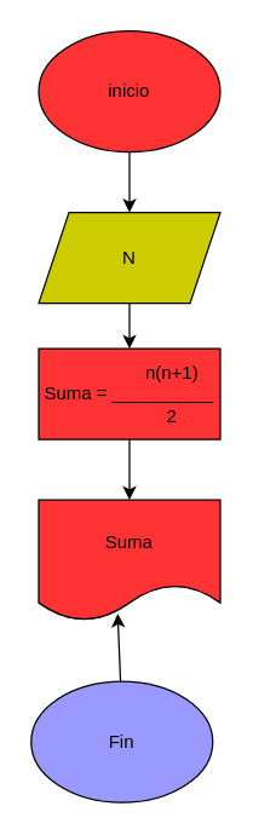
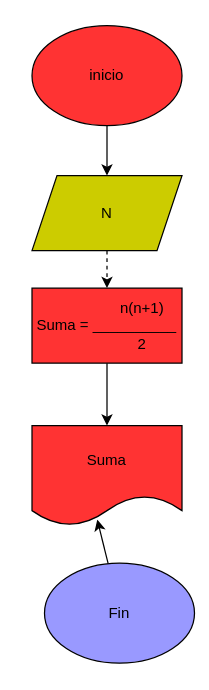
  <mxCell id="0" />
  <mxCell id="1" parent="0" />
  <mxCell id="2" value="" style="edgeStyle=none;html=1;" edge="1" parent="1" source="3" target="5"><mxGeometry relative="1" as="geometry" /></mxCell>
  <mxCell id="3" value="inicio" style="ellipse;whiteSpace=wrap;html=1;fillColor=#ff3333;" vertex="1" parent="1"><mxGeometry x="25" y="20" width="120" height="80" as="geometry" /></mxCell>
- <mxCell id="4" value="" style="edgeStyle=none;html=1;" edge="1" parent="1" source="5" target="7"><mxGeometry relative="1" as="geometry" /></mxCell>
+ <mxCell id="4" value="" style="edgeStyle=none;html=1;dashed=1;" edge="1" parent="1" source="5" target="7"><mxGeometry relative="1" as="geometry" /></mxCell>
  <mxCell id="5" value="N" style="shape=parallelogram;perimeter=parallelogramPerimeter;whiteSpace=wrap;html=1;fixedSize=1;fillColor=#CCCC00;" vertex="1" parent="1"><mxGeometry x="25" y="140" width="120" height="60" as="geometry" /></mxCell>
  <mxCell id="6" value="" style="edgeStyle=none;html=1;" edge="1" parent="1" source="7" target="8"><mxGeometry relative="1" as="geometry" /></mxCell>
  <mxCell id="7" value="&amp;nbsp; &amp;nbsp; &amp;nbsp; &amp;nbsp; &amp;nbsp; &amp;nbsp; &amp;nbsp; &amp;nbsp; &amp;nbsp;n(n+1)&lt;br&gt;Suma = __________&lt;br&gt;&amp;nbsp; &amp;nbsp; &amp;nbsp; &amp;nbsp; &amp;nbsp; &amp;nbsp; &amp;nbsp; &amp;nbsp; &amp;nbsp;2" style="whiteSpace=wrap;html=1;fillColor=#ff3333;" vertex="1" parent="1"><mxGeometry x="25" y="230" width="120" height="60" as="geometry" /></mxCell>
- <mxCell id="8" value="Suma" style="shape=document;whiteSpace=wrap;html=1;boundedLbl=1;fillColor=#FF3333;" vertex="1" parent="1"><mxGeometry x="25" y="330" width="120" height="80" as="geometry" /></mxCell>
+ <mxCell id="8" value="Suma" style="shape=document;whiteSpace=wrap;html=1;boundedLbl=1;fillColor=#FF3333;" vertex="1" parent="1"><mxGeometry x="25" y="340" width="120" height="80" as="geometry" /></mxCell>
  <mxCell id="9" style="edgeStyle=none;html=1;entryX=0.435;entryY=0.94;entryDx=0;entryDy=0;entryPerimeter=0;" edge="1" parent="1" source="10" target="8"><mxGeometry relative="1" as="geometry" /></mxCell>
- <mxCell id="10" value="Fin" style="ellipse;whiteSpace=wrap;html=1;fillColor=#9999FF;" vertex="1" parent="1"><mxGeometry x="20" y="450" width="120" height="80" as="geometry" /></mxCell>
+ <mxCell id="10" value="Fin" style="ellipse;whiteSpace=wrap;html=1;fillColor=#9999FF;" vertex="1" parent="1"><mxGeometry x="35" y="450" width="120" height="80" as="geometry" /></mxCell>
